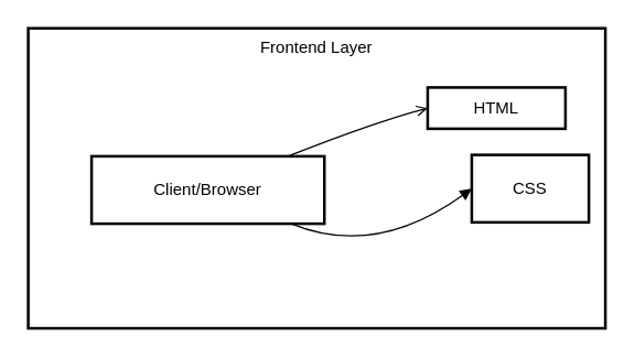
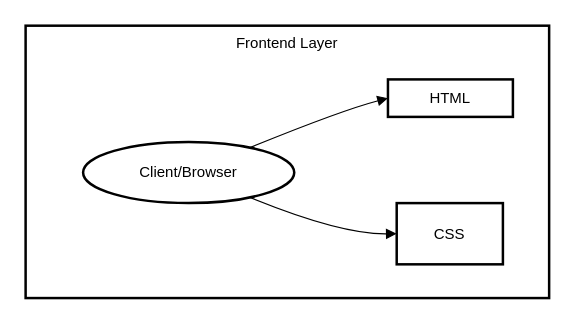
  <mxCell id="0" />
  <mxCell id="1" parent="0" />
  <mxCell id="2" value="Frontend Layer" style="whiteSpace=wrap;strokeWidth=2;verticalAlign=top;" vertex="1" parent="1"><mxGeometry x="20" y="20" width="419" height="218" as="geometry" /></mxCell>
- <mxCell id="3" value="Client/Browser" style="whiteSpace=wrap;strokeWidth=2;" vertex="1" parent="2"><mxGeometry x="46" y="93" width="169" height="49" as="geometry" /></mxCell>
+ <mxCell id="3" value="Client/Browser" style="ellipse;whiteSpace=wrap;strokeWidth=2;" vertex="1" parent="2"><mxGeometry x="46" y="93" width="169" height="49" as="geometry" /></mxCell>
  <mxCell id="4" value="HTML" style="whiteSpace=wrap;strokeWidth=2;" vertex="1" parent="2"><mxGeometry x="290" y="43" width="100" height="30" as="geometry" /></mxCell>
- <mxCell id="5" value="CSS" style="whiteSpace=wrap;strokeWidth=2;" vertex="1" parent="2"><mxGeometry x="322" y="92" width="85" height="49" as="geometry" /></mxCell>
- <mxCell id="6" value="" style="curved=1;startArrow=none;endArrow=open;exitX=0.85;exitY=-0.01;entryX=0;entryY=0.5;" edge="1" parent="2" source="3" target="4"><mxGeometry relative="1" as="geometry"><Array as="points"><mxPoint x="252" y="68" /></Array></mxGeometry></mxCell>
+ <mxCell id="5" value="CSS" style="whiteSpace=wrap;strokeWidth=2;" vertex="1" parent="2"><mxGeometry x="297" y="142" width="85" height="49" as="geometry" /></mxCell>
+ <mxCell id="6" value="" style="curved=1;startArrow=none;endArrow=block;exitX=0.85;exitY=-0.01;entryX=0;entryY=0.5;" edge="1" parent="2" source="3" target="4"><mxGeometry relative="1" as="geometry"><Array as="points"><mxPoint x="252" y="68" /></Array></mxGeometry></mxCell>
  <mxCell id="7" value="" style="curved=1;startArrow=none;endArrow=block;exitX=0.85;exitY=0.99;entryX=0;entryY=0.5;" edge="1" parent="2" source="3" target="5"><mxGeometry relative="1" as="geometry"><Array as="points"><mxPoint x="252" y="167" /></Array></mxGeometry></mxCell>
